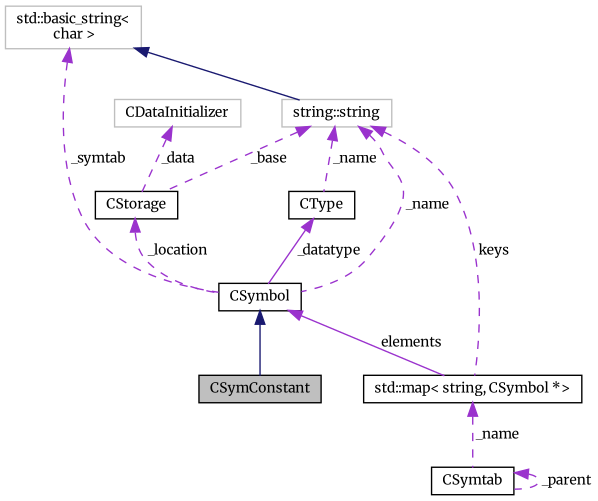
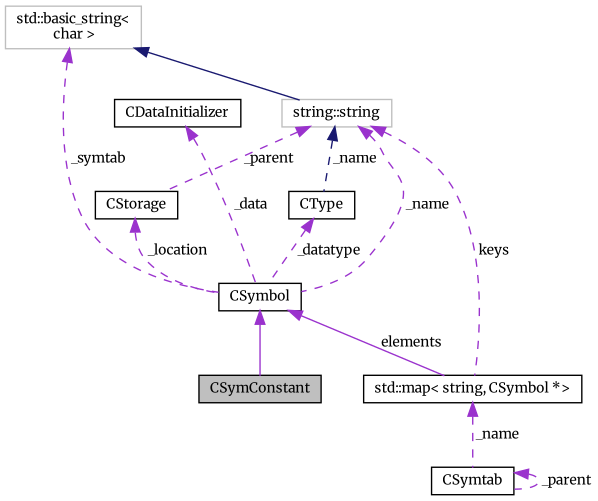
  digraph {
    fontname=Merriweather
    node [color=black fillcolor=white fontname=Merriweather fontsize=10 shape=record style=filled]
    edge [color=darkorchid3 dir=back fontname=Merriweather fontsize=10 labelfontname=Helvetica labelfontsize=10 style=dashed]
    n1 [fillcolor=grey75 fontcolor=black height=0.2 label=CSymConstant width=0.4]
    n2 [height=0.2 label=CSymbol width=0.4]
    n3 [height=0.2 label="std::map\< string, CSymbol *\>" width=0.4]
    n4 [height=0.2 label=CSymtab width=0.4]
    n5 [height=0.2 label=CStorage width=0.4]
    n6 [color=grey75 height=0.2 label="string::string" width=0.4]
    n7 [height=0.2 label=CType width=0.4]
    n8 [color=grey75 height=0.2 label="std::basic_string\<\l char \>" width=0.4]
-   n9 [color=grey75 height=0.2 label=CDataInitializer width=0.4]
-   n2 -> n1 [color=midnightblue style=solid]
+   n9 [height=0.2 label=CDataInitializer width=0.4]
+   n2 -> n1 [style=solid]
    n2 -> n3 [label=" elements" style=solid]
    n3 -> n4 [label=" _name"]
    n4 -> n4 [label=" _parent"]
    n5 -> n2 [label=" _location"]
    n6 -> n2 [label=" _name"]
    n6 -> n3 [label=" keys"]
-   n6 -> n5 [label=" _base"]
-   n6 -> n7 [label=" _name"]
-   n7 -> n2 [label=" _datatype" style=solid]
+   n6 -> n5 [label=" _parent"]
+   n6 -> n7 [color=midnightblue label=" _name"]
+   n7 -> n2 [label=" _datatype"]
    n8 -> n2 [label=" _symtab"]
    n8 -> n6 [color=midnightblue style=solid]
-   n9 -> n5 [label=" _data"]
+   n9 -> n2 [label=" _data"]
  }
